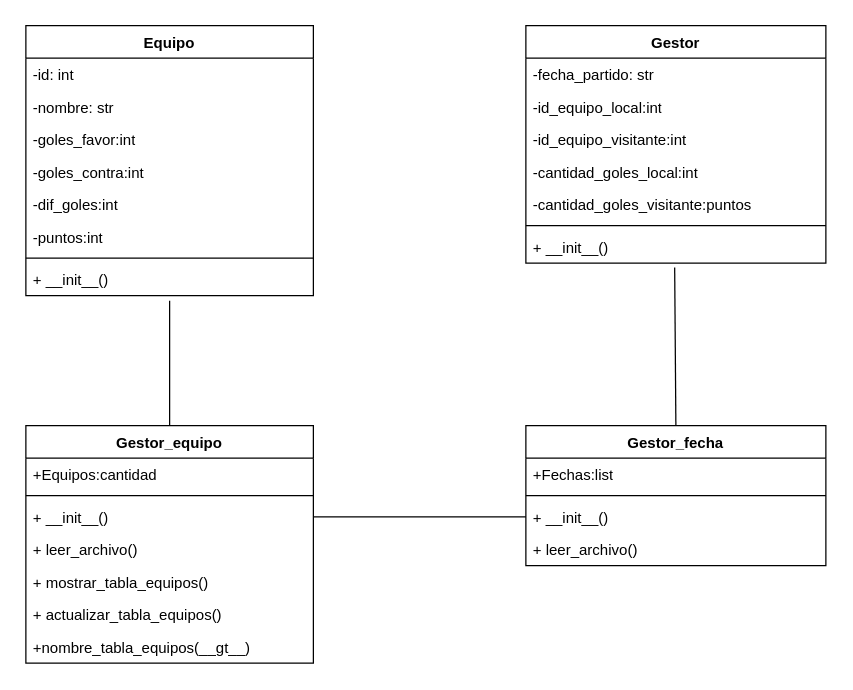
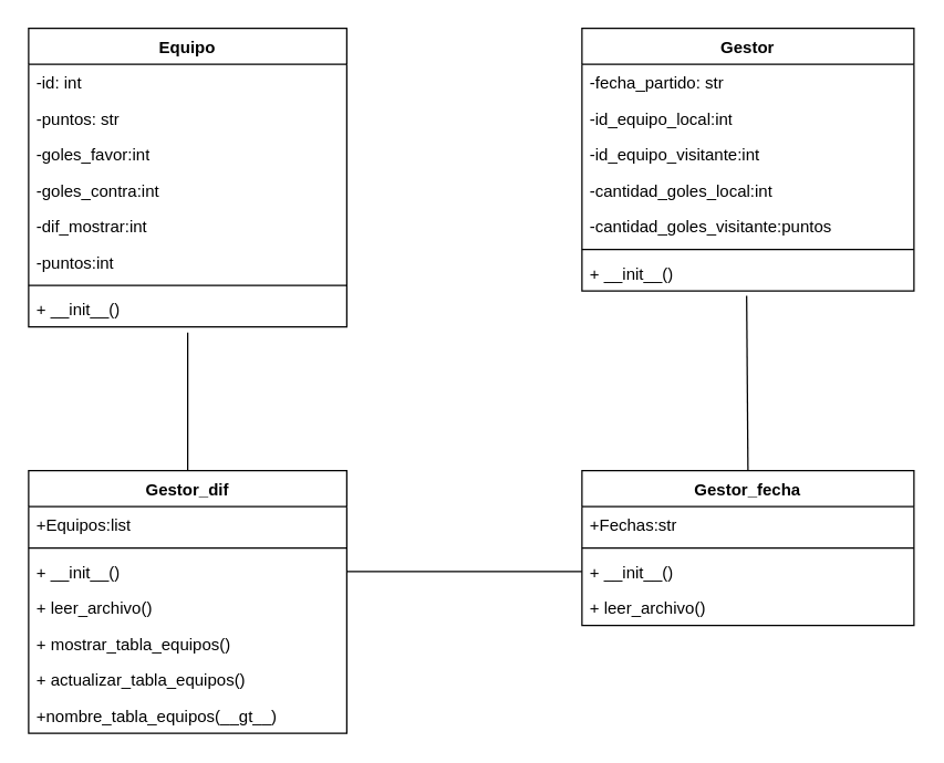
  <mxCell id="0" />
  <mxCell id="1" parent="0" />
  <mxCell id="2" value="Equipo" style="swimlane;fontStyle=1;align=center;verticalAlign=top;childLayout=stackLayout;horizontal=1;startSize=26;horizontalStack=0;resizeParent=1;resizeParentMax=0;resizeLast=0;collapsible=1;marginBottom=0;whiteSpace=wrap;html=1;" vertex="1" parent="1"><mxGeometry x="20" y="20" width="230" height="216" as="geometry" /></mxCell>
  <mxCell id="3" value="-id: int" style="text;strokeColor=none;fillColor=none;align=left;verticalAlign=top;spacingLeft=4;spacingRight=4;overflow=hidden;rotatable=0;points=[[0,0.5],[1,0.5]];portConstraint=eastwest;whiteSpace=wrap;html=1;" vertex="1" parent="2"><mxGeometry y="26" width="230" height="26" as="geometry" /></mxCell>
- <mxCell id="4" value="-nombre: str" style="text;strokeColor=none;fillColor=none;align=left;verticalAlign=top;spacingLeft=4;spacingRight=4;overflow=hidden;rotatable=0;points=[[0,0.5],[1,0.5]];portConstraint=eastwest;whiteSpace=wrap;html=1;" vertex="1" parent="2"><mxGeometry y="52" width="230" height="26" as="geometry" /></mxCell>
+ <mxCell id="4" value="-puntos: str" style="text;strokeColor=none;fillColor=none;align=left;verticalAlign=top;spacingLeft=4;spacingRight=4;overflow=hidden;rotatable=0;points=[[0,0.5],[1,0.5]];portConstraint=eastwest;whiteSpace=wrap;html=1;" vertex="1" parent="2"><mxGeometry y="52" width="230" height="26" as="geometry" /></mxCell>
  <mxCell id="5" value="-goles_favor:int" style="text;strokeColor=none;fillColor=none;align=left;verticalAlign=top;spacingLeft=4;spacingRight=4;overflow=hidden;rotatable=0;points=[[0,0.5],[1,0.5]];portConstraint=eastwest;whiteSpace=wrap;html=1;" vertex="1" parent="2"><mxGeometry y="78" width="230" height="26" as="geometry" /></mxCell>
  <mxCell id="6" value="-goles_contra:int" style="text;strokeColor=none;fillColor=none;align=left;verticalAlign=top;spacingLeft=4;spacingRight=4;overflow=hidden;rotatable=0;points=[[0,0.5],[1,0.5]];portConstraint=eastwest;whiteSpace=wrap;html=1;" vertex="1" parent="2"><mxGeometry y="104" width="230" height="26" as="geometry" /></mxCell>
- <mxCell id="7" value="-dif_goles:int" style="text;strokeColor=none;fillColor=none;align=left;verticalAlign=top;spacingLeft=4;spacingRight=4;overflow=hidden;rotatable=0;points=[[0,0.5],[1,0.5]];portConstraint=eastwest;whiteSpace=wrap;html=1;" vertex="1" parent="2"><mxGeometry y="130" width="230" height="26" as="geometry" /></mxCell>
+ <mxCell id="7" value="-dif_mostrar:int" style="text;strokeColor=none;fillColor=none;align=left;verticalAlign=top;spacingLeft=4;spacingRight=4;overflow=hidden;rotatable=0;points=[[0,0.5],[1,0.5]];portConstraint=eastwest;whiteSpace=wrap;html=1;" vertex="1" parent="2"><mxGeometry y="130" width="230" height="26" as="geometry" /></mxCell>
  <mxCell id="8" value="-puntos:int" style="text;strokeColor=none;fillColor=none;align=left;verticalAlign=top;spacingLeft=4;spacingRight=4;overflow=hidden;rotatable=0;points=[[0,0.5],[1,0.5]];portConstraint=eastwest;whiteSpace=wrap;html=1;" vertex="1" parent="2"><mxGeometry y="156" width="230" height="26" as="geometry" /></mxCell>
  <mxCell id="9" value="" style="line;strokeWidth=1;fillColor=none;align=left;verticalAlign=middle;spacingTop=-1;spacingLeft=3;spacingRight=3;rotatable=0;labelPosition=right;points=[];portConstraint=eastwest;strokeColor=inherit;" vertex="1" parent="2"><mxGeometry y="182" width="230" height="8" as="geometry" /></mxCell>
  <mxCell id="10" value="+ __init__()" style="text;strokeColor=none;fillColor=none;align=left;verticalAlign=top;spacingLeft=4;spacingRight=4;overflow=hidden;rotatable=0;points=[[0,0.5],[1,0.5]];portConstraint=eastwest;whiteSpace=wrap;html=1;" vertex="1" parent="2"><mxGeometry y="190" width="230" height="26" as="geometry" /></mxCell>
  <mxCell id="11" value="Gestor" style="swimlane;fontStyle=1;align=center;verticalAlign=top;childLayout=stackLayout;horizontal=1;startSize=26;horizontalStack=0;resizeParent=1;resizeParentMax=0;resizeLast=0;collapsible=1;marginBottom=0;whiteSpace=wrap;html=1;" vertex="1" parent="1"><mxGeometry x="420" y="20" width="240" height="190" as="geometry" /></mxCell>
  <mxCell id="12" value="-fecha_partido: str" style="text;strokeColor=none;fillColor=none;align=left;verticalAlign=top;spacingLeft=4;spacingRight=4;overflow=hidden;rotatable=0;points=[[0,0.5],[1,0.5]];portConstraint=eastwest;whiteSpace=wrap;html=1;" vertex="1" parent="11"><mxGeometry y="26" width="240" height="26" as="geometry" /></mxCell>
  <mxCell id="13" value="-id_equipo_local:int" style="text;strokeColor=none;fillColor=none;align=left;verticalAlign=top;spacingLeft=4;spacingRight=4;overflow=hidden;rotatable=0;points=[[0,0.5],[1,0.5]];portConstraint=eastwest;whiteSpace=wrap;html=1;" vertex="1" parent="11"><mxGeometry y="52" width="240" height="26" as="geometry" /></mxCell>
  <mxCell id="14" value="-id_equipo_visitante:int" style="text;strokeColor=none;fillColor=none;align=left;verticalAlign=top;spacingLeft=4;spacingRight=4;overflow=hidden;rotatable=0;points=[[0,0.5],[1,0.5]];portConstraint=eastwest;whiteSpace=wrap;html=1;" vertex="1" parent="11"><mxGeometry y="78" width="240" height="26" as="geometry" /></mxCell>
  <mxCell id="15" value="-cantidad_goles_local:int" style="text;strokeColor=none;fillColor=none;align=left;verticalAlign=top;spacingLeft=4;spacingRight=4;overflow=hidden;rotatable=0;points=[[0,0.5],[1,0.5]];portConstraint=eastwest;whiteSpace=wrap;html=1;" vertex="1" parent="11"><mxGeometry y="104" width="240" height="26" as="geometry" /></mxCell>
  <mxCell id="16" value="-cantidad_goles_visitante:puntos" style="text;strokeColor=none;fillColor=none;align=left;verticalAlign=top;spacingLeft=4;spacingRight=4;overflow=hidden;rotatable=0;points=[[0,0.5],[1,0.5]];portConstraint=eastwest;whiteSpace=wrap;html=1;" vertex="1" parent="11"><mxGeometry y="130" width="240" height="26" as="geometry" /></mxCell>
  <mxCell id="17" value="" style="line;strokeWidth=1;fillColor=none;align=left;verticalAlign=middle;spacingTop=-1;spacingLeft=3;spacingRight=3;rotatable=0;labelPosition=right;points=[];portConstraint=eastwest;strokeColor=inherit;" vertex="1" parent="11"><mxGeometry y="156" width="240" height="8" as="geometry" /></mxCell>
  <mxCell id="18" value="+ __init__()" style="text;strokeColor=none;fillColor=none;align=left;verticalAlign=top;spacingLeft=4;spacingRight=4;overflow=hidden;rotatable=0;points=[[0,0.5],[1,0.5]];portConstraint=eastwest;whiteSpace=wrap;html=1;" vertex="1" parent="11"><mxGeometry y="164" width="240" height="26" as="geometry" /></mxCell>
  <mxCell id="19" value="Gestor_fecha" style="swimlane;fontStyle=1;align=center;verticalAlign=top;childLayout=stackLayout;horizontal=1;startSize=26;horizontalStack=0;resizeParent=1;resizeParentMax=0;resizeLast=0;collapsible=1;marginBottom=0;whiteSpace=wrap;html=1;" vertex="1" parent="1"><mxGeometry x="420" y="340" width="240" height="112" as="geometry" /></mxCell>
- <mxCell id="20" value="+Fechas:list" style="text;strokeColor=none;fillColor=none;align=left;verticalAlign=top;spacingLeft=4;spacingRight=4;overflow=hidden;rotatable=0;points=[[0,0.5],[1,0.5]];portConstraint=eastwest;whiteSpace=wrap;html=1;" vertex="1" parent="19"><mxGeometry y="26" width="240" height="26" as="geometry" /></mxCell>
+ <mxCell id="20" value="+Fechas:str" style="text;strokeColor=none;fillColor=none;align=left;verticalAlign=top;spacingLeft=4;spacingRight=4;overflow=hidden;rotatable=0;points=[[0,0.5],[1,0.5]];portConstraint=eastwest;whiteSpace=wrap;html=1;" vertex="1" parent="19"><mxGeometry y="26" width="240" height="26" as="geometry" /></mxCell>
  <mxCell id="21" value="" style="line;strokeWidth=1;fillColor=none;align=left;verticalAlign=middle;spacingTop=-1;spacingLeft=3;spacingRight=3;rotatable=0;labelPosition=right;points=[];portConstraint=eastwest;strokeColor=inherit;" vertex="1" parent="19"><mxGeometry y="52" width="240" height="8" as="geometry" /></mxCell>
  <mxCell id="22" value="+ __init__()" style="text;strokeColor=none;fillColor=none;align=left;verticalAlign=top;spacingLeft=4;spacingRight=4;overflow=hidden;rotatable=0;points=[[0,0.5],[1,0.5]];portConstraint=eastwest;whiteSpace=wrap;html=1;" vertex="1" parent="19"><mxGeometry y="60" width="240" height="26" as="geometry" /></mxCell>
  <mxCell id="23" value="+ leer_archivo()" style="text;strokeColor=none;fillColor=none;align=left;verticalAlign=top;spacingLeft=4;spacingRight=4;overflow=hidden;rotatable=0;points=[[0,0.5],[1,0.5]];portConstraint=eastwest;whiteSpace=wrap;html=1;" vertex="1" parent="19"><mxGeometry y="86" width="240" height="26" as="geometry" /></mxCell>
- <mxCell id="24" value="Gestor_equipo" style="swimlane;fontStyle=1;align=center;verticalAlign=top;childLayout=stackLayout;horizontal=1;startSize=26;horizontalStack=0;resizeParent=1;resizeParentMax=0;resizeLast=0;collapsible=1;marginBottom=0;whiteSpace=wrap;html=1;" vertex="1" parent="1"><mxGeometry x="20" y="340" width="230" height="190" as="geometry" /></mxCell>
- <mxCell id="25" value="+Equipos:cantidad" style="text;strokeColor=none;fillColor=none;align=left;verticalAlign=top;spacingLeft=4;spacingRight=4;overflow=hidden;rotatable=0;points=[[0,0.5],[1,0.5]];portConstraint=eastwest;whiteSpace=wrap;html=1;" vertex="1" parent="24"><mxGeometry y="26" width="230" height="26" as="geometry" /></mxCell>
+ <mxCell id="24" value="Gestor_dif" style="swimlane;fontStyle=1;align=center;verticalAlign=top;childLayout=stackLayout;horizontal=1;startSize=26;horizontalStack=0;resizeParent=1;resizeParentMax=0;resizeLast=0;collapsible=1;marginBottom=0;whiteSpace=wrap;html=1;" vertex="1" parent="1"><mxGeometry x="20" y="340" width="230" height="190" as="geometry" /></mxCell>
+ <mxCell id="25" value="+Equipos:list" style="text;strokeColor=none;fillColor=none;align=left;verticalAlign=top;spacingLeft=4;spacingRight=4;overflow=hidden;rotatable=0;points=[[0,0.5],[1,0.5]];portConstraint=eastwest;whiteSpace=wrap;html=1;" vertex="1" parent="24"><mxGeometry y="26" width="230" height="26" as="geometry" /></mxCell>
  <mxCell id="26" value="" style="line;strokeWidth=1;fillColor=none;align=left;verticalAlign=middle;spacingTop=-1;spacingLeft=3;spacingRight=3;rotatable=0;labelPosition=right;points=[];portConstraint=eastwest;strokeColor=inherit;" vertex="1" parent="24"><mxGeometry y="52" width="230" height="8" as="geometry" /></mxCell>
  <mxCell id="27" value="+ __init__()" style="text;strokeColor=none;fillColor=none;align=left;verticalAlign=top;spacingLeft=4;spacingRight=4;overflow=hidden;rotatable=0;points=[[0,0.5],[1,0.5]];portConstraint=eastwest;whiteSpace=wrap;html=1;" vertex="1" parent="24"><mxGeometry y="60" width="230" height="26" as="geometry" /></mxCell>
  <mxCell id="28" value="+ leer_archivo()" style="text;strokeColor=none;fillColor=none;align=left;verticalAlign=top;spacingLeft=4;spacingRight=4;overflow=hidden;rotatable=0;points=[[0,0.5],[1,0.5]];portConstraint=eastwest;whiteSpace=wrap;html=1;" vertex="1" parent="24"><mxGeometry y="86" width="230" height="26" as="geometry" /></mxCell>
  <mxCell id="29" value="+ mostrar_tabla_equipos()" style="text;strokeColor=none;fillColor=none;align=left;verticalAlign=top;spacingLeft=4;spacingRight=4;overflow=hidden;rotatable=0;points=[[0,0.5],[1,0.5]];portConstraint=eastwest;whiteSpace=wrap;html=1;" vertex="1" parent="24"><mxGeometry y="112" width="230" height="26" as="geometry" /></mxCell>
  <mxCell id="30" value="+ actualizar_tabla_equipos()" style="text;strokeColor=none;fillColor=none;align=left;verticalAlign=top;spacingLeft=4;spacingRight=4;overflow=hidden;rotatable=0;points=[[0,0.5],[1,0.5]];portConstraint=eastwest;whiteSpace=wrap;html=1;" vertex="1" parent="24"><mxGeometry y="138" width="230" height="26" as="geometry" /></mxCell>
  <mxCell id="31" value="+nombre_tabla_equipos(__gt__)" style="text;strokeColor=none;fillColor=none;align=left;verticalAlign=top;spacingLeft=4;spacingRight=4;overflow=hidden;rotatable=0;points=[[0,0.5],[1,0.5]];portConstraint=eastwest;whiteSpace=wrap;html=1;" vertex="1" parent="24"><mxGeometry y="164" width="230" height="26" as="geometry" /></mxCell>
  <mxCell id="32" value="" style="endArrow=none;html=1;rounded=0;exitX=1;exitY=0.5;exitDx=0;exitDy=0;entryX=0;entryY=0.5;entryDx=0;entryDy=0;" edge="1" parent="1" source="27" target="22"><mxGeometry relative="1" as="geometry"><mxPoint x="280" y="410" as="sourcePoint" /><mxPoint x="360" y="413" as="targetPoint" /></mxGeometry></mxCell>
  <mxCell id="33" value="" style="endArrow=none;html=1;rounded=0;exitX=0.5;exitY=0;exitDx=0;exitDy=0;entryX=0.496;entryY=1.131;entryDx=0;entryDy=0;entryPerimeter=0;" edge="1" parent="1" source="19" target="18"><mxGeometry relative="1" as="geometry"><mxPoint x="490" y="270" as="sourcePoint" /><mxPoint x="650" y="270" as="targetPoint" /></mxGeometry></mxCell>
  <mxCell id="34" value="" style="endArrow=none;html=1;rounded=0;exitX=0.5;exitY=0;exitDx=0;exitDy=0;entryX=0.5;entryY=1.154;entryDx=0;entryDy=0;entryPerimeter=0;" edge="1" parent="1" source="24" target="10"><mxGeometry relative="1" as="geometry"><mxPoint x="301" y="350" as="sourcePoint" /><mxPoint x="135" y="270" as="targetPoint" /></mxGeometry></mxCell>
